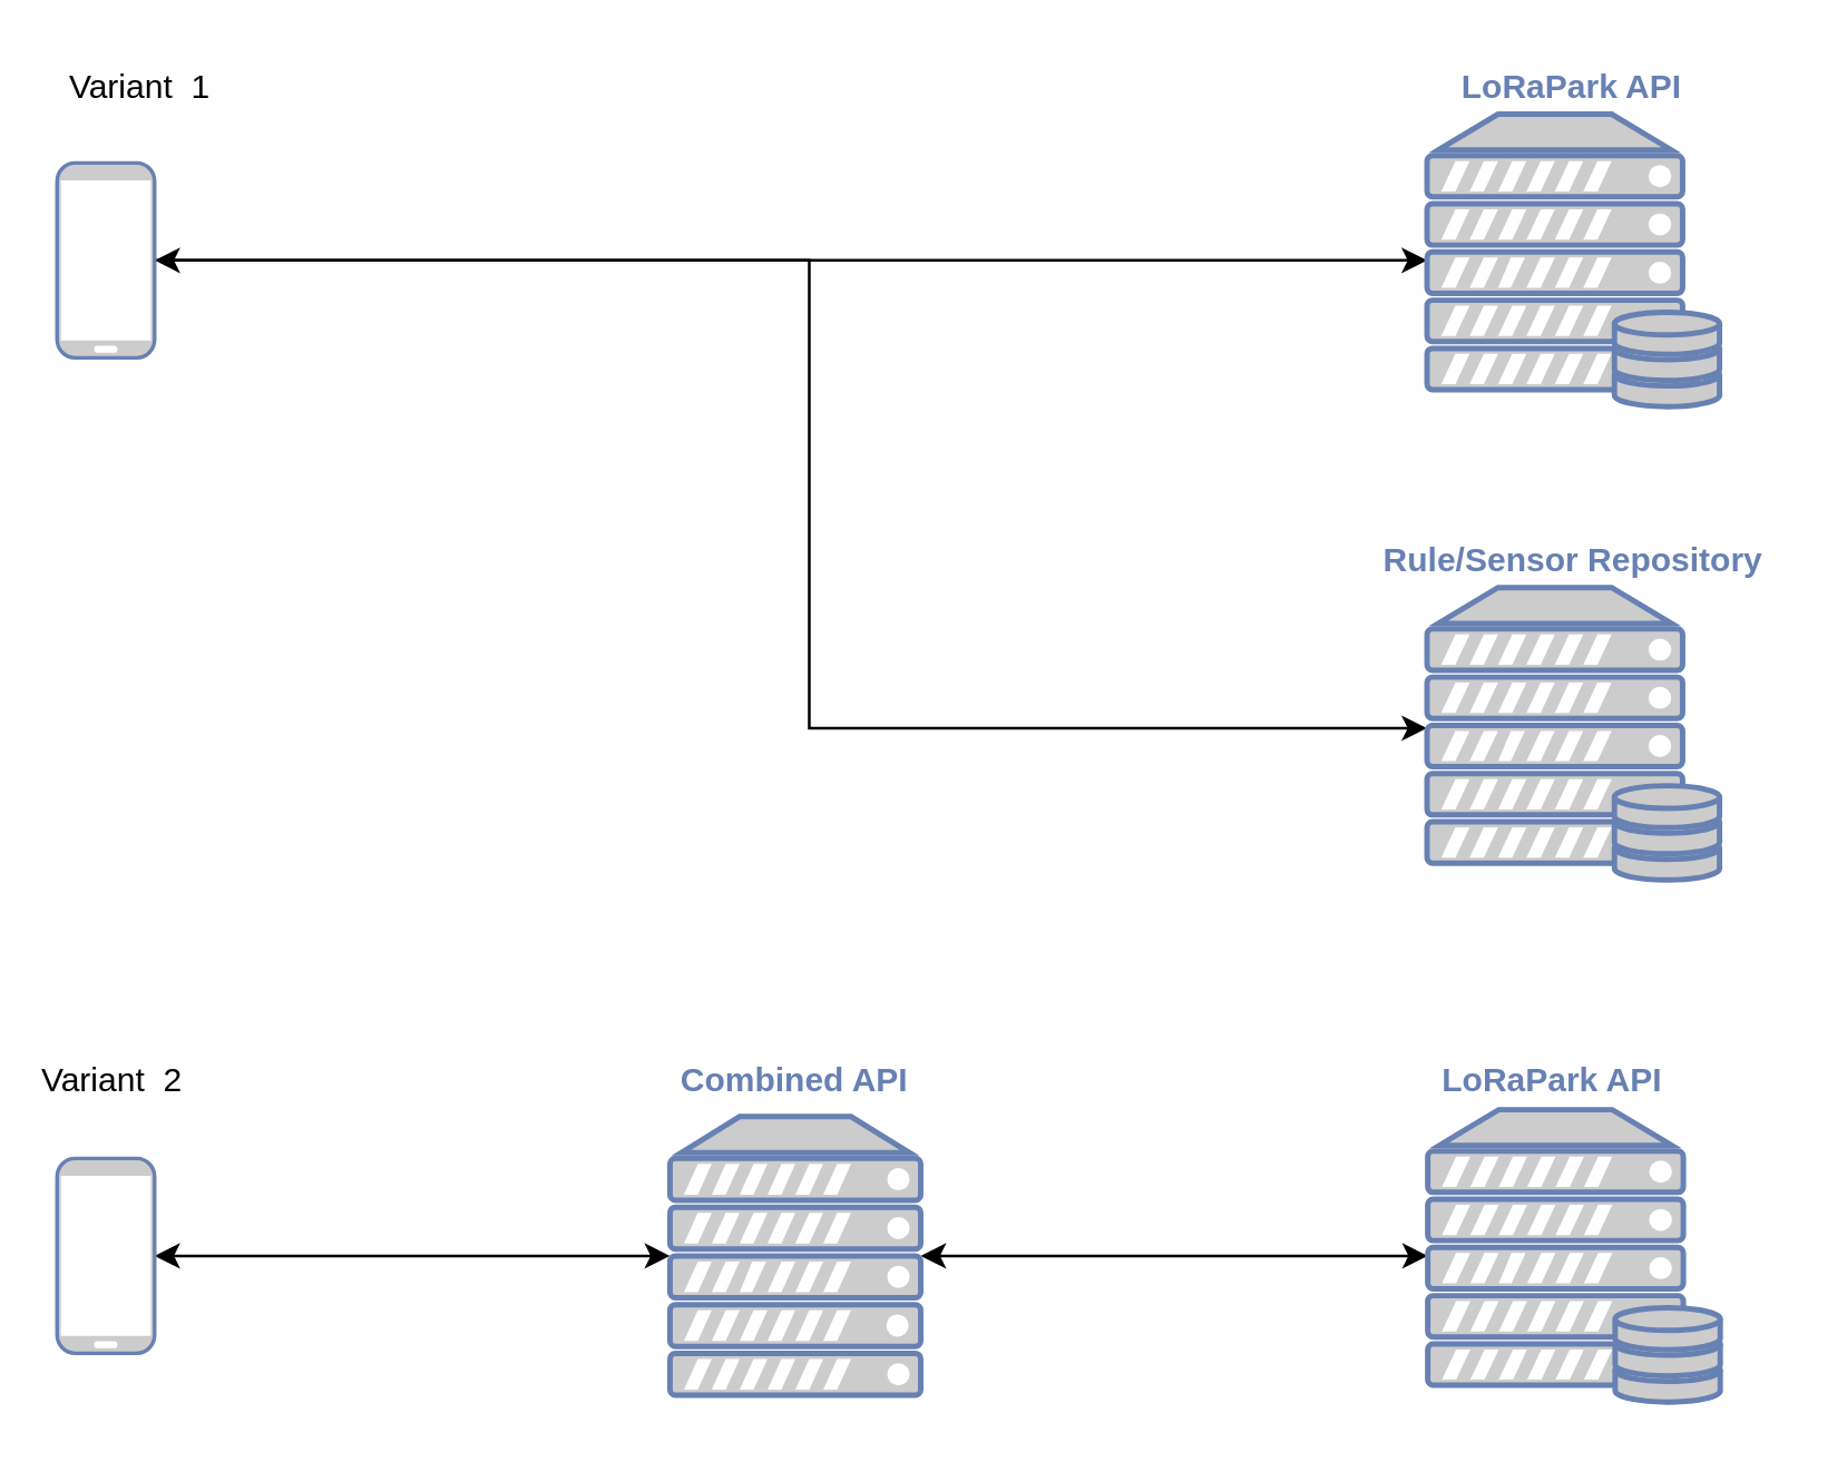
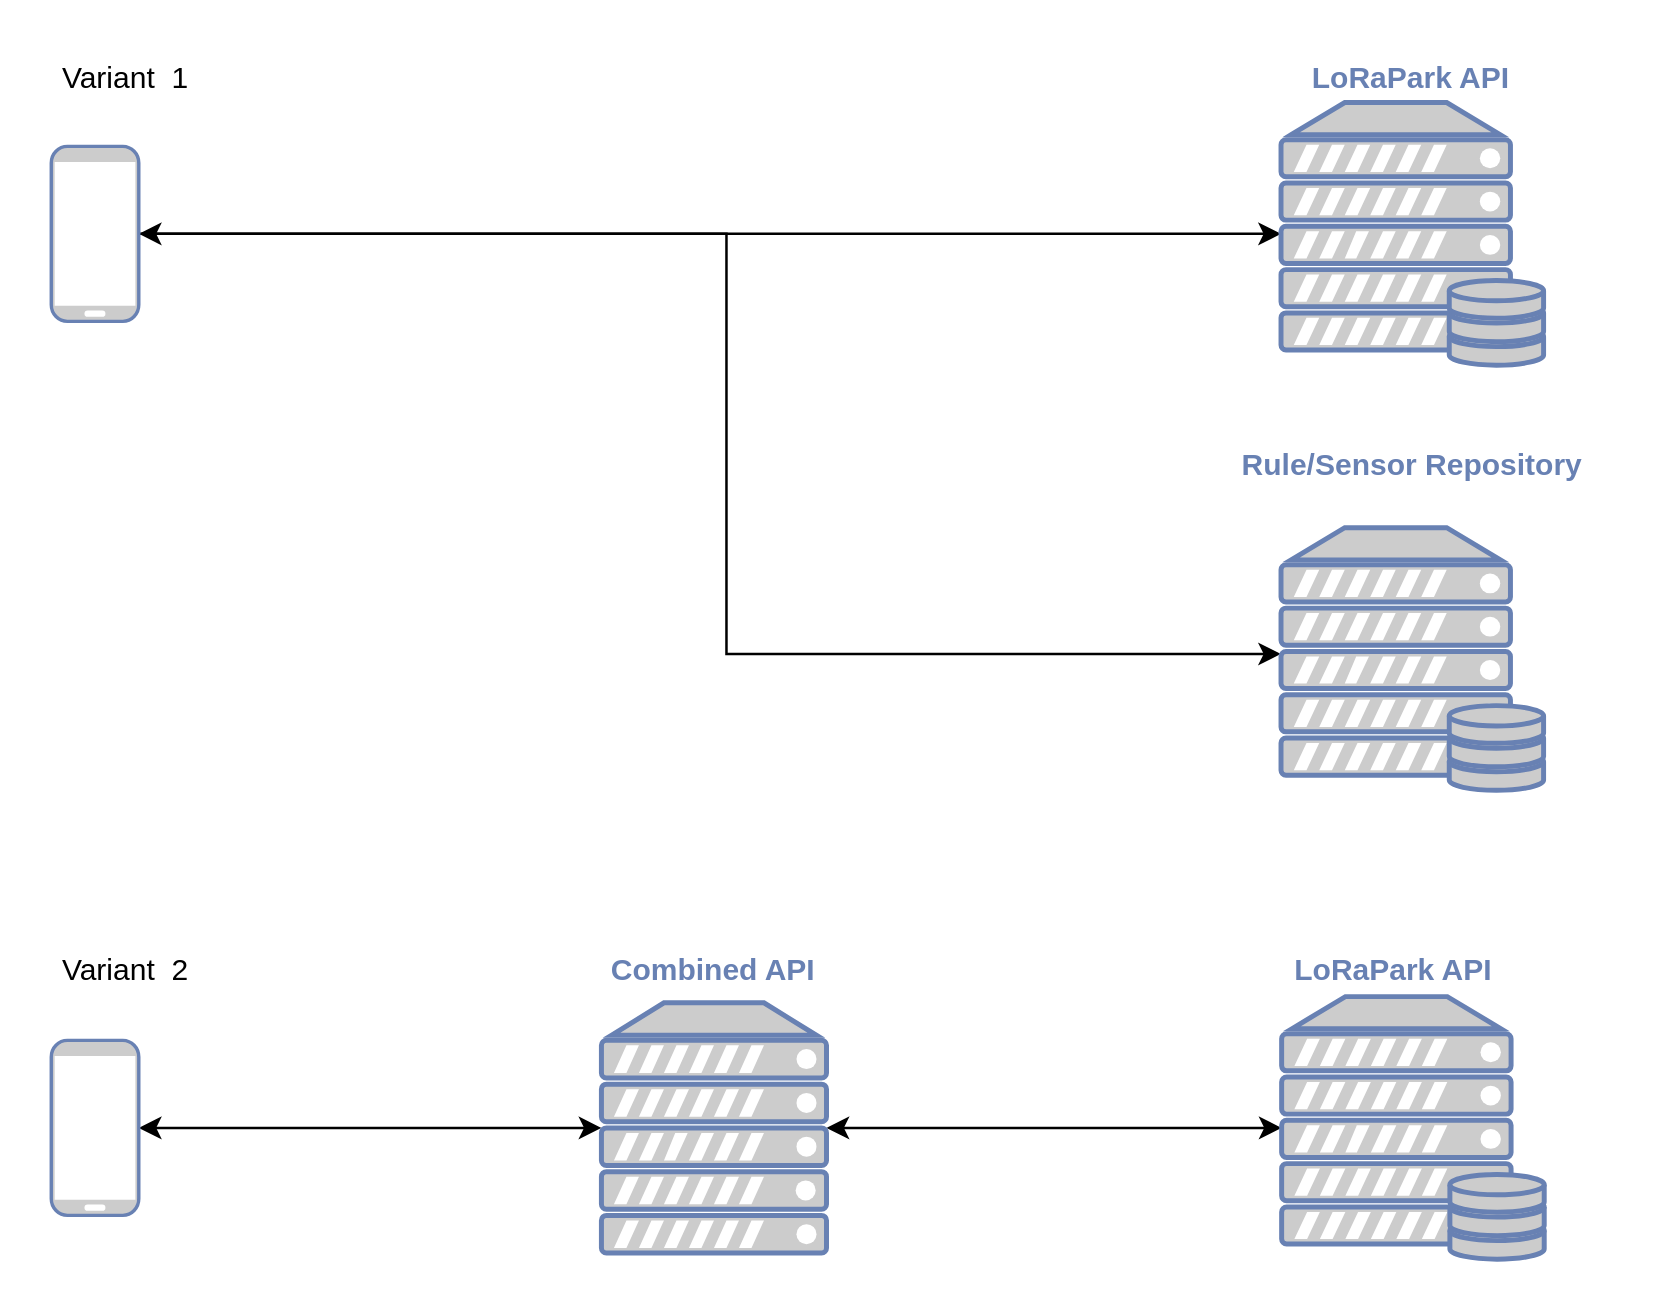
  <mxCell id="0" />
  <mxCell id="1" parent="0" />
  <mxCell id="2" style="edgeStyle=orthogonalEdgeStyle;rounded=0;orthogonalLoop=1;jettySize=auto;html=1;" edge="1" parent="1" source="4" target="10"><mxGeometry relative="1" as="geometry" /></mxCell>
  <mxCell id="3" style="edgeStyle=orthogonalEdgeStyle;rounded=0;orthogonalLoop=1;jettySize=auto;html=1;fontColor=#6881B3;startArrow=classic;startFill=1;" edge="1" parent="1" source="4" target="17"><mxGeometry relative="1" as="geometry"><mxPoint x="427.5" y="268" as="targetPoint" /><Array as="points"><mxPoint x="290" y="93" /><mxPoint x="290" y="261" /></Array></mxGeometry></mxCell>
  <mxCell id="4" value="" style="fontColor=#0066CC;verticalAlign=top;verticalLabelPosition=bottom;labelPosition=center;align=center;html=1;outlineConnect=0;fillColor=#CCCCCC;strokeColor=#6881B3;gradientColor=none;gradientDirection=north;strokeWidth=2;shape=mxgraph.networks.mobile;" vertex="1" parent="1"><mxGeometry x="20" y="58" width="35" height="70" as="geometry" /></mxCell>
  <mxCell id="5" style="edgeStyle=orthogonalEdgeStyle;rounded=0;orthogonalLoop=1;jettySize=auto;html=1;startArrow=classic;startFill=1;" edge="1" parent="1" source="6" target="8"><mxGeometry relative="1" as="geometry" /></mxCell>
  <mxCell id="6" value="" style="fontColor=#0066CC;verticalAlign=top;verticalLabelPosition=bottom;labelPosition=center;align=center;html=1;outlineConnect=0;fillColor=#CCCCCC;strokeColor=#6881B3;gradientColor=none;gradientDirection=north;strokeWidth=2;shape=mxgraph.networks.mobile;" vertex="1" parent="1"><mxGeometry x="20" y="415.5" width="35" height="70" as="geometry" /></mxCell>
  <mxCell id="7" style="edgeStyle=orthogonalEdgeStyle;rounded=0;orthogonalLoop=1;jettySize=auto;html=1;startArrow=classic;startFill=1;" edge="1" parent="1" source="8" target="9"><mxGeometry relative="1" as="geometry" /></mxCell>
  <mxCell id="8" value="" style="fontColor=#0066CC;verticalAlign=top;verticalLabelPosition=bottom;labelPosition=center;align=center;html=1;outlineConnect=0;fillColor=#CCCCCC;strokeColor=#6881B3;gradientColor=none;gradientDirection=north;strokeWidth=2;shape=mxgraph.networks.server;" vertex="1" parent="1"><mxGeometry x="240" y="400.5" width="90" height="100" as="geometry" /></mxCell>
  <mxCell id="9" value="" style="fontColor=#0066CC;verticalAlign=top;verticalLabelPosition=bottom;labelPosition=center;align=center;html=1;outlineConnect=0;fillColor=#CCCCCC;strokeColor=#6881B3;gradientColor=none;gradientDirection=north;strokeWidth=2;shape=mxgraph.networks.server_storage;" vertex="1" parent="1"><mxGeometry x="512" y="398" width="105" height="105" as="geometry" /></mxCell>
  <mxCell id="10" value="" style="fontColor=#0066CC;verticalAlign=top;verticalLabelPosition=bottom;labelPosition=center;align=center;html=1;outlineConnect=0;fillColor=#CCCCCC;strokeColor=#6881B3;gradientColor=none;gradientDirection=north;strokeWidth=2;shape=mxgraph.networks.server_storage;" vertex="1" parent="1"><mxGeometry x="511.75" y="40.5" width="105" height="105" as="geometry" /></mxCell>
  <mxCell id="11" value="Variant&amp;nbsp; 1" style="text;html=1;strokeColor=none;fillColor=none;align=center;verticalAlign=middle;whiteSpace=wrap;rounded=0;" vertex="1" parent="1"><mxGeometry x="20" y="20.5" width="60" height="20" as="geometry" /></mxCell>
- <mxCell id="12" value="Variant&amp;nbsp; 2" style="text;html=1;strokeColor=none;fillColor=none;align=center;verticalAlign=middle;whiteSpace=wrap;rounded=0;" vertex="1" parent="1"><mxGeometry x="10" y="378" width="60" height="20" as="geometry" /></mxCell>
+ <mxCell id="12" value="Variant&amp;nbsp; 2" style="text;html=1;strokeColor=none;fillColor=none;align=center;verticalAlign=middle;whiteSpace=wrap;rounded=0;" vertex="1" parent="1"><mxGeometry x="20" y="378" width="60" height="20" as="geometry" /></mxCell>
  <mxCell id="13" value="LoRaPark API" style="text;html=1;strokeColor=none;fillColor=none;align=center;verticalAlign=middle;whiteSpace=wrap;rounded=0;fontColor=#6881B3;fontStyle=1" vertex="1" parent="1"><mxGeometry x="519.25" y="20.5" width="90" height="20" as="geometry" /></mxCell>
- <mxCell id="14" value="Rule/Sensor Repository" style="text;html=1;strokeColor=none;fillColor=none;align=center;verticalAlign=middle;whiteSpace=wrap;rounded=0;fontColor=#6881B3;fontStyle=1" vertex="1" parent="1"><mxGeometry x="488" y="190.5" width="152.5" height="20" as="geometry" /></mxCell>
+ <mxCell id="14" value="Rule/Sensor Repository" style="text;html=1;strokeColor=none;fillColor=none;align=center;verticalAlign=middle;whiteSpace=wrap;rounded=0;fontColor=#6881B3;fontStyle=1" vertex="1" parent="1"><mxGeometry x="488" y="175.5" width="152.5" height="20" as="geometry" /></mxCell>
  <mxCell id="15" value="LoRaPark API" style="text;html=1;strokeColor=none;fillColor=none;align=center;verticalAlign=middle;whiteSpace=wrap;rounded=0;fontColor=#6881B3;fontStyle=1" vertex="1" parent="1"><mxGeometry x="512" y="378" width="90" height="20" as="geometry" /></mxCell>
  <mxCell id="16" value="Combined API" style="text;html=1;strokeColor=none;fillColor=none;align=center;verticalAlign=middle;whiteSpace=wrap;rounded=0;fontColor=#6881B3;fontStyle=1" vertex="1" parent="1"><mxGeometry x="240" y="378" width="90" height="20" as="geometry" /></mxCell>
  <mxCell id="17" value="" style="fontColor=#0066CC;verticalAlign=top;verticalLabelPosition=bottom;labelPosition=center;align=center;html=1;outlineConnect=0;fillColor=#CCCCCC;strokeColor=#6881B3;gradientColor=none;gradientDirection=north;strokeWidth=2;shape=mxgraph.networks.server_storage;" vertex="1" parent="1"><mxGeometry x="511.75" y="210.5" width="105" height="105" as="geometry" /></mxCell>
